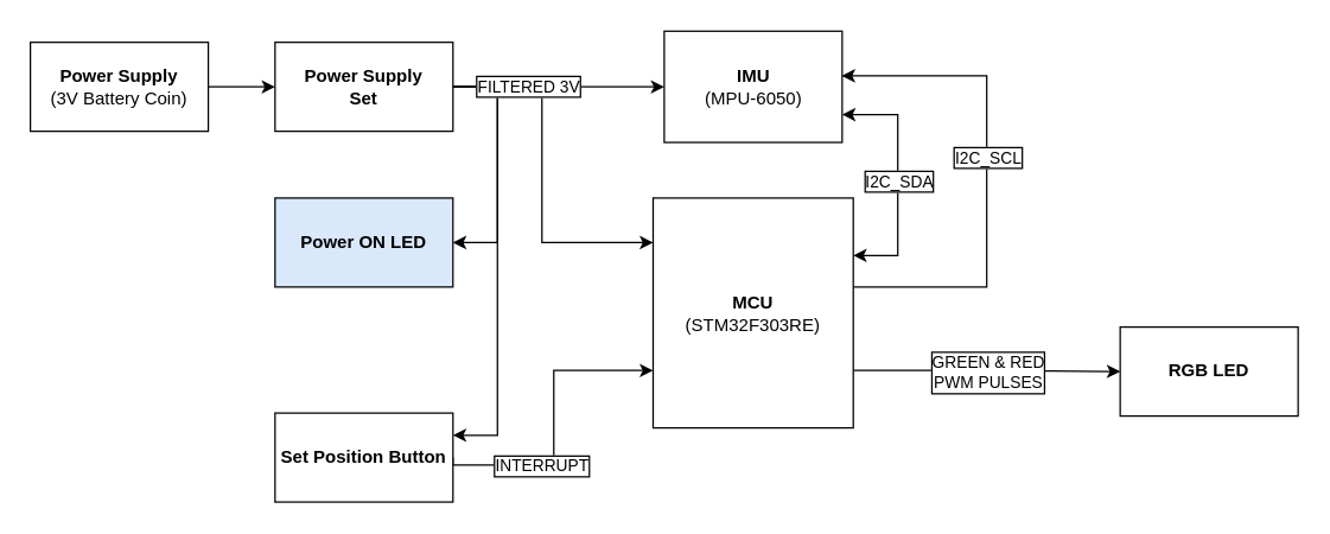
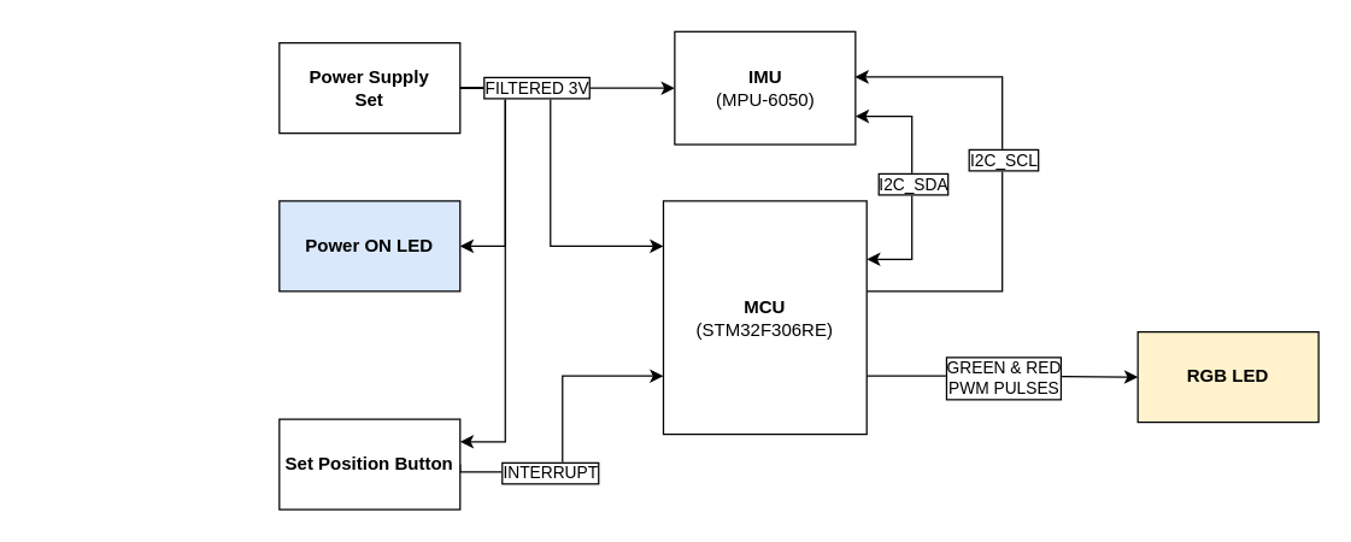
  <mxCell id="0" />
  <mxCell id="1" parent="0" />
  <mxCell id="2" style="edgeStyle=orthogonalEdgeStyle;rounded=0;orthogonalLoop=1;jettySize=auto;html=1;entryX=1;entryY=0.25;entryDx=0;entryDy=0;exitX=1;exitY=0.5;exitDx=0;exitDy=0;" edge="1" parent="1" source="9" target="21"><mxGeometry relative="1" as="geometry"><Array as="points"><mxPoint x="335" y="58" /><mxPoint x="335" y="293" /></Array></mxGeometry></mxCell>
- <mxCell id="3" style="edgeStyle=orthogonalEdgeStyle;rounded=0;orthogonalLoop=1;jettySize=auto;html=1;" edge="1" parent="1" source="4" target="9"><mxGeometry relative="1" as="geometry" /></mxCell>
- <mxCell id="4" value="Power Supply&lt;br&gt;&lt;span style=&quot;font-weight: normal;&quot;&gt;(3V Battery Coin)&lt;/span&gt;" style="rounded=0;whiteSpace=wrap;html=1;fontStyle=1" vertex="1" parent="1"><mxGeometry x="20" y="28" width="120" height="60" as="geometry" /></mxCell>
  <mxCell id="5" style="edgeStyle=orthogonalEdgeStyle;rounded=0;orthogonalLoop=1;jettySize=auto;html=1;exitX=1;exitY=0.5;exitDx=0;exitDy=0;entryX=0;entryY=0.5;entryDx=0;entryDy=0;" edge="1" parent="1" source="9" target="12"><mxGeometry relative="1" as="geometry" /></mxCell>
  <mxCell id="6" style="edgeStyle=orthogonalEdgeStyle;rounded=0;orthogonalLoop=1;jettySize=auto;html=1;exitX=1;exitY=0.5;exitDx=0;exitDy=0;entryX=1;entryY=0.5;entryDx=0;entryDy=0;" edge="1" parent="1" source="9" target="18"><mxGeometry relative="1" as="geometry"><Array as="points"><mxPoint x="335" y="58" /><mxPoint x="335" y="163" /></Array></mxGeometry></mxCell>
  <mxCell id="7" style="edgeStyle=orthogonalEdgeStyle;rounded=0;orthogonalLoop=1;jettySize=auto;html=1;exitX=1;exitY=0.5;exitDx=0;exitDy=0;" edge="1" parent="1" source="9" target="17"><mxGeometry relative="1" as="geometry"><Array as="points"><mxPoint x="365" y="58" /><mxPoint x="365" y="163" /></Array></mxGeometry></mxCell>
  <mxCell id="8" value="FILTERED 3V" style="edgeLabel;html=1;align=center;verticalAlign=middle;resizable=0;points=[];labelBorderColor=default;" vertex="1" connectable="0" parent="7"><mxGeometry x="-0.585" y="-1" relative="1" as="geometry"><mxPoint y="-2" as="offset" /></mxGeometry></mxCell>
  <mxCell id="9" value="Power Supply&lt;br&gt;Set" style="rounded=0;whiteSpace=wrap;html=1;fontStyle=1" vertex="1" parent="1"><mxGeometry x="185" y="28" width="120" height="60" as="geometry" /></mxCell>
  <mxCell id="10" style="rounded=0;orthogonalLoop=1;jettySize=auto;html=1;exitX=1;exitY=0.75;exitDx=0;exitDy=0;entryX=1;entryY=0.25;entryDx=0;entryDy=0;edgeStyle=orthogonalEdgeStyle;startArrow=classic;startFill=1;" edge="1" parent="1" source="12" target="17"><mxGeometry relative="1" as="geometry"><Array as="points"><mxPoint x="605" y="77" /><mxPoint x="605" y="172" /></Array></mxGeometry></mxCell>
  <mxCell id="11" value="I2C_SDA" style="edgeLabel;html=1;align=center;verticalAlign=middle;resizable=0;points=[];labelBorderColor=default;" vertex="1" connectable="0" parent="10"><mxGeometry x="0.011" relative="1" as="geometry"><mxPoint as="offset" /></mxGeometry></mxCell>
  <mxCell id="12" value="&lt;b&gt;IMU &lt;/b&gt;&lt;br&gt;(MPU-6050)" style="rounded=0;whiteSpace=wrap;html=1;" vertex="1" parent="1"><mxGeometry x="447.5" y="20.5" width="120" height="75" as="geometry" /></mxCell>
  <mxCell id="13" style="edgeStyle=orthogonalEdgeStyle;rounded=0;orthogonalLoop=1;jettySize=auto;html=1;exitX=1;exitY=0.75;exitDx=0;exitDy=0;" edge="1" parent="1" source="17" target="22"><mxGeometry relative="1" as="geometry" /></mxCell>
  <mxCell id="14" value="GREEN &amp;amp; RED&lt;br style=&quot;font-size: 11px;&quot;&gt;PWM PULSES" style="edgeLabel;html=1;align=center;verticalAlign=middle;resizable=0;points=[];labelBorderColor=default;fontSize=11;spacingBottom=0;spacingTop=0;" vertex="1" connectable="0" parent="13"><mxGeometry x="0.334" y="-2" relative="1" as="geometry"><mxPoint x="-30" y="-2" as="offset" /></mxGeometry></mxCell>
  <mxCell id="15" style="edgeStyle=orthogonalEdgeStyle;rounded=0;orthogonalLoop=1;jettySize=auto;html=1;entryX=0.998;entryY=0.401;entryDx=0;entryDy=0;entryPerimeter=0;exitX=1;exitY=0.387;exitDx=0;exitDy=0;exitPerimeter=0;" edge="1" parent="1" source="17" target="12"><mxGeometry relative="1" as="geometry"><Array as="points"><mxPoint x="665" y="193" /><mxPoint x="665" y="51" /></Array></mxGeometry></mxCell>
  <mxCell id="16" value="I2C_SCL" style="edgeLabel;html=1;align=center;verticalAlign=middle;resizable=0;points=[];labelBorderColor=default;" vertex="1" connectable="0" parent="15"><mxGeometry x="0.076" relative="1" as="geometry"><mxPoint as="offset" /></mxGeometry></mxCell>
- <mxCell id="17" value="&lt;b&gt;MCU &lt;/b&gt;&lt;br&gt;(STM32F303RE)" style="rounded=0;whiteSpace=wrap;html=1;" vertex="1" parent="1"><mxGeometry x="440" y="133" width="135" height="155" as="geometry" /></mxCell>
+ <mxCell id="17" value="&lt;b&gt;MCU &lt;/b&gt;&lt;br&gt;(STM32F306RE)" style="rounded=0;whiteSpace=wrap;html=1;" vertex="1" parent="1"><mxGeometry x="440" y="133" width="135" height="155" as="geometry" /></mxCell>
  <mxCell id="18" value="Power ON LED" style="rounded=0;whiteSpace=wrap;html=1;fontStyle=1;fillColor=#dae8fc;" vertex="1" parent="1"><mxGeometry x="185" y="133" width="120" height="60" as="geometry" /></mxCell>
  <mxCell id="19" style="edgeStyle=orthogonalEdgeStyle;rounded=0;orthogonalLoop=1;jettySize=auto;html=1;exitX=1;exitY=0.5;exitDx=0;exitDy=0;entryX=0;entryY=0.75;entryDx=0;entryDy=0;" edge="1" parent="1" source="21" target="17"><mxGeometry relative="1" as="geometry"><Array as="points"><mxPoint x="305" y="313" /><mxPoint x="373" y="313" /><mxPoint x="373" y="249" /></Array></mxGeometry></mxCell>
  <mxCell id="20" value="INTERRUPT" style="edgeLabel;html=1;align=center;verticalAlign=middle;resizable=0;points=[];labelBorderColor=default;" vertex="1" connectable="0" parent="19"><mxGeometry x="-0.373" relative="1" as="geometry"><mxPoint as="offset" /></mxGeometry></mxCell>
  <mxCell id="21" value="Set Position Button" style="rounded=0;whiteSpace=wrap;html=1;fontStyle=1" vertex="1" parent="1"><mxGeometry x="185" y="278" width="120" height="60" as="geometry" /></mxCell>
- <mxCell id="22" value="RGB LED" style="rounded=0;whiteSpace=wrap;html=1;fontStyle=1" vertex="1" parent="1"><mxGeometry x="755" y="220" width="120" height="60" as="geometry" /></mxCell>
+ <mxCell id="22" value="RGB LED" style="rounded=0;whiteSpace=wrap;html=1;fontStyle=1;fillColor=#fff2cc;" vertex="1" parent="1"><mxGeometry x="755" y="220" width="120" height="60" as="geometry" /></mxCell>
